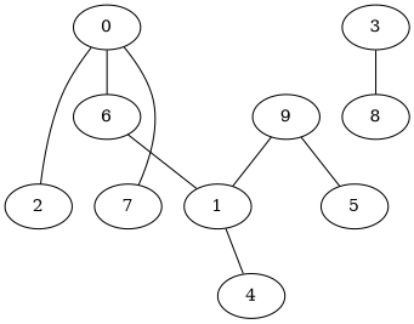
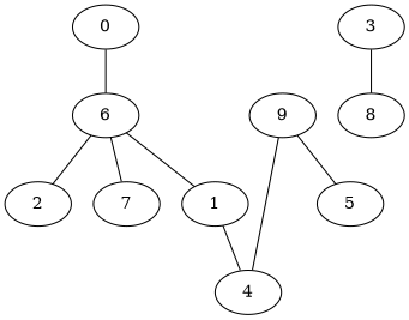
  graph {
    0 [Label="0 (0.00)"]
    6 [Label="6 (0.79)"]
    7 [Label="7 (4.49)"]
    2 [Label="2 (6.50)"]
    1 [Label="1 (2.85)"]
    9 [Label="9 (1.05)"]
    5 [Label="5 (2.10)"]
    4 [Label="4 (3.14)"]
    3 [Label="3 (2.66)"]
    8 [Label="8 (2.95)"]
    0 -- 6 [Label=0.79]
-   0 -- 7 [Label=3.71]
-   0 -- 2 [Label=5.71]
+   6 -- 7 [Label=3.71]
+   6 -- 2 [Label=5.71]
    6 -- 1 [Label=0.26]
    1 -- 4 [Label=1.04]
-   9 -- 1 [Label=1.80]
+   9 -- 4 [Label=1.80]
    9 -- 5 [Label=1.05]
    3 -- 8 [Label=0.29]
  }
